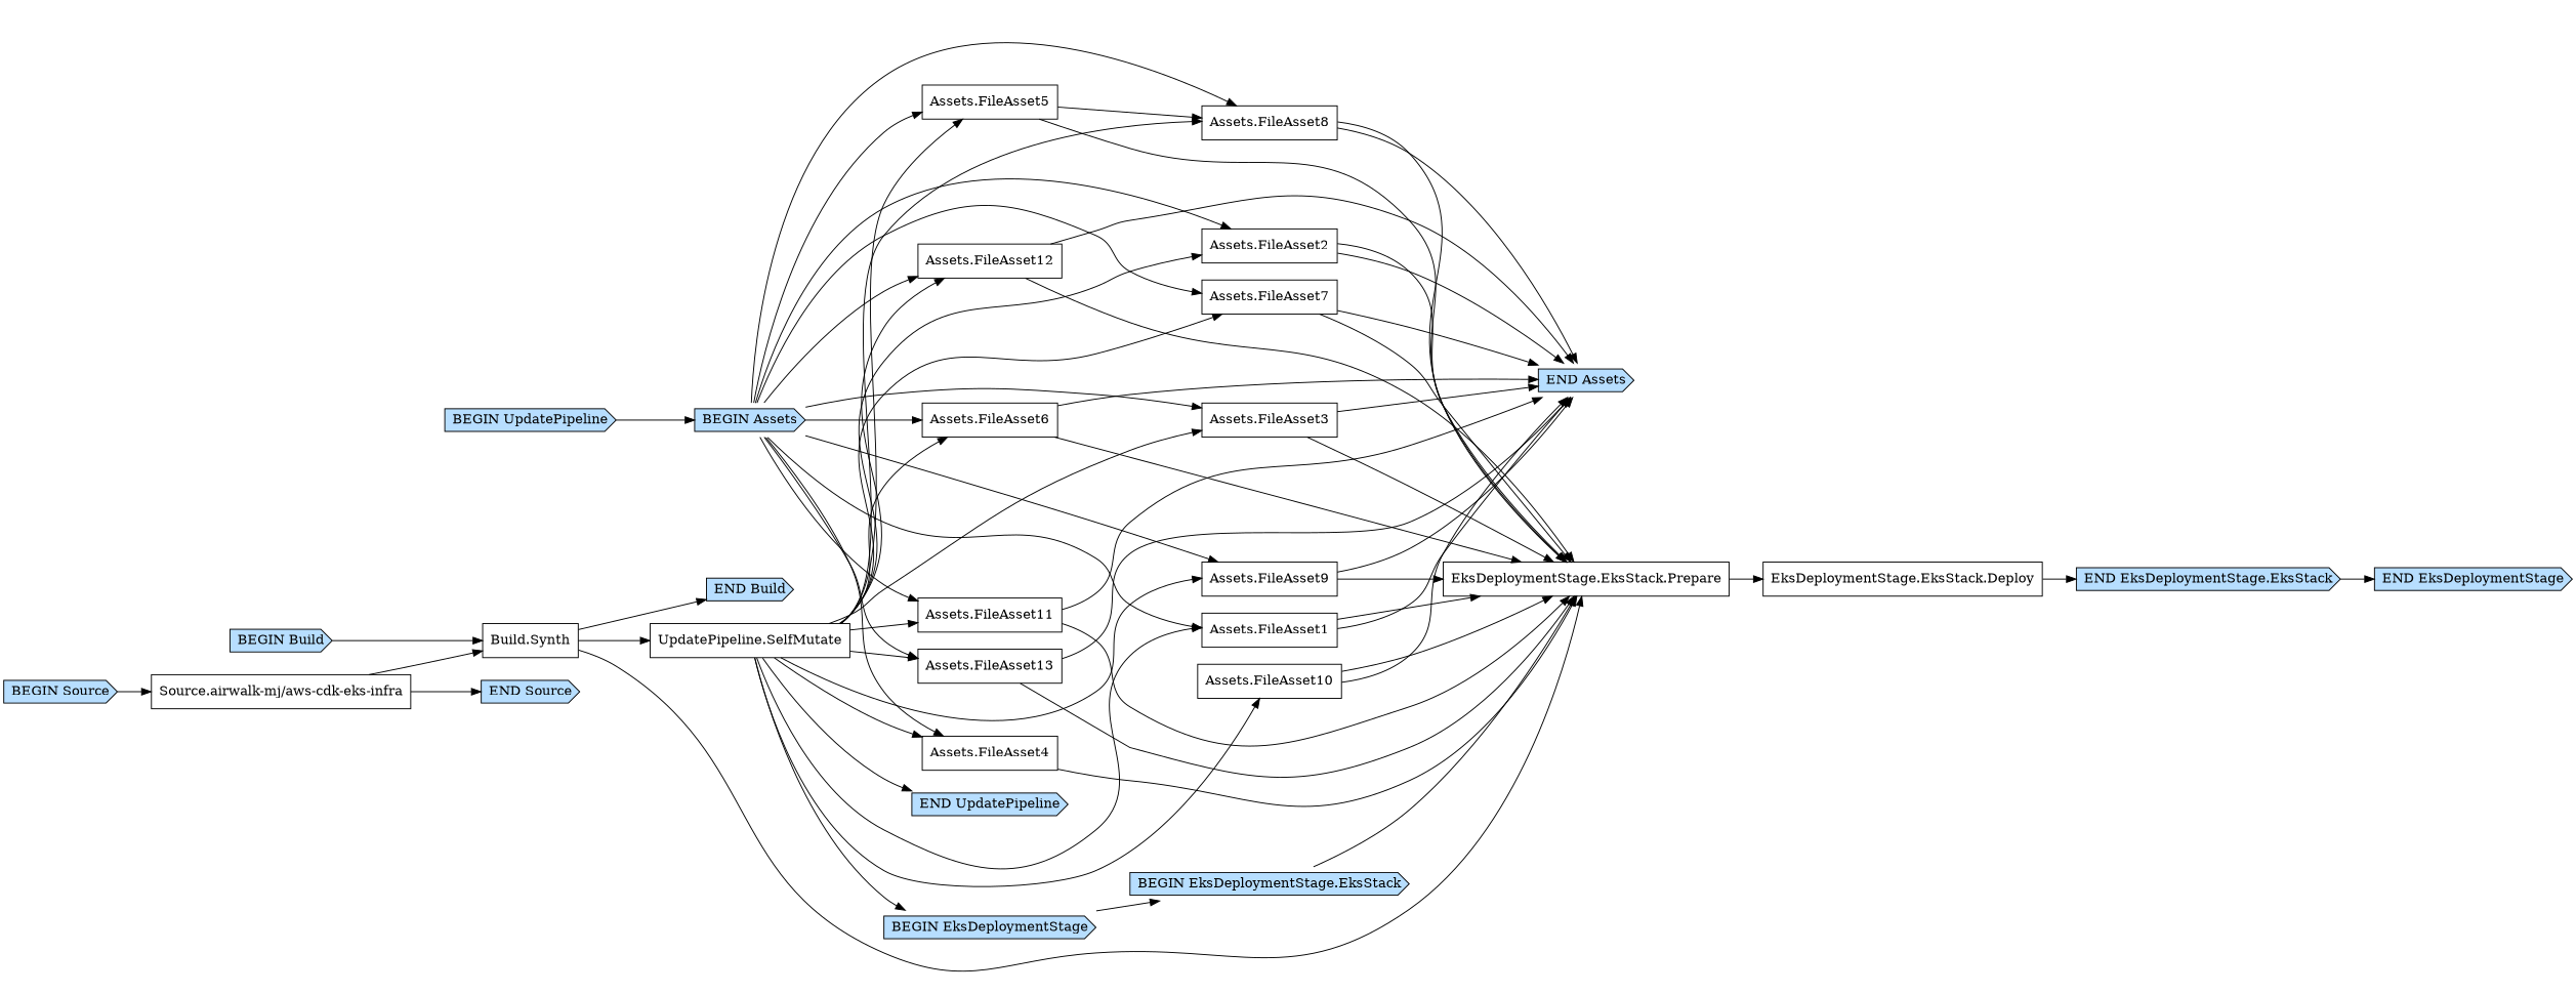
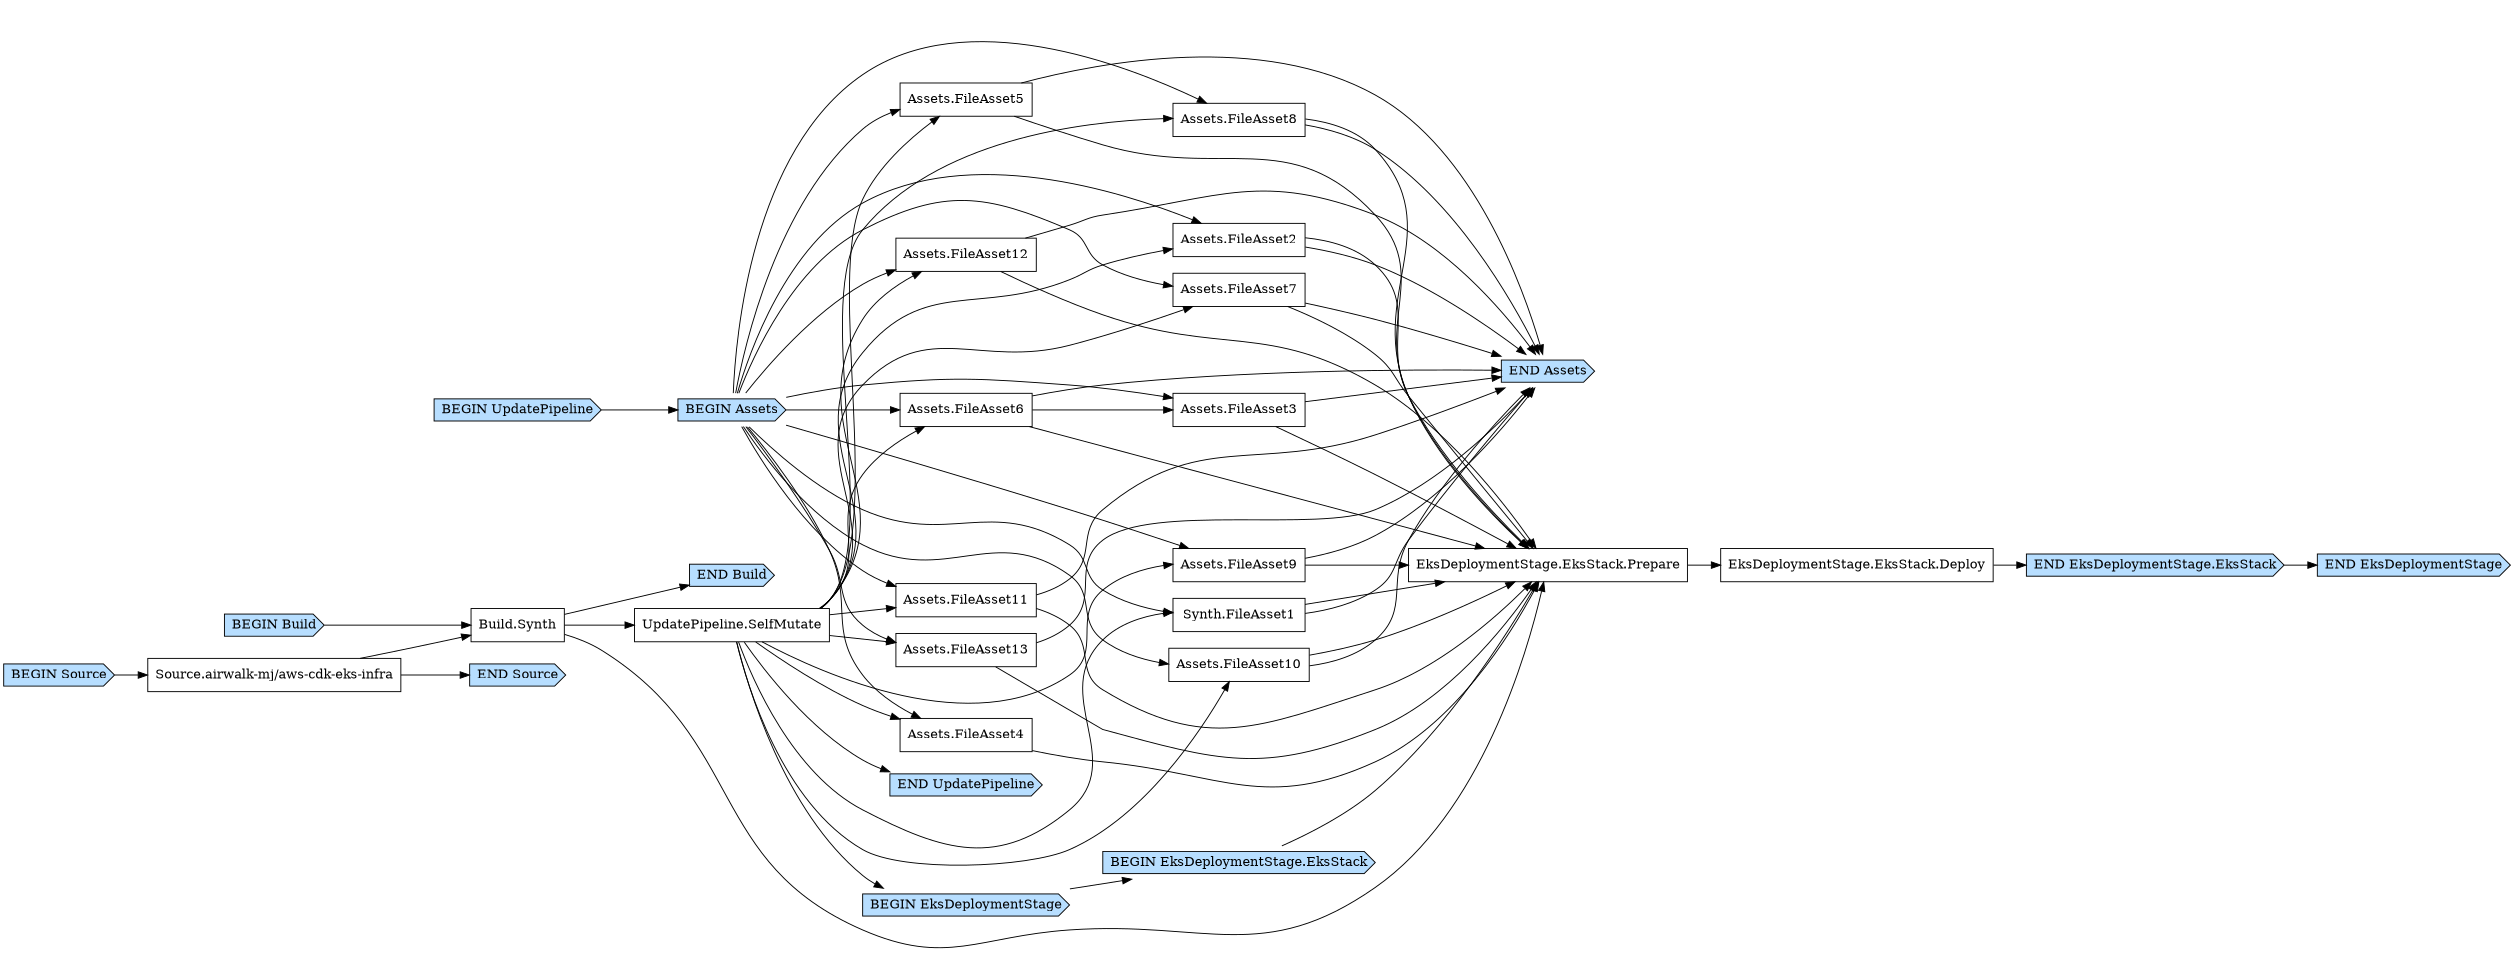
  digraph {
    rankdir=LR
    node [shape=box]
    "BEGIN Build" [fillcolor="#b7deff" shape=cds style=filled]
    "Build.Synth"
    "END Build" [fillcolor="#b7deff" shape=cds style=filled]
    "UpdatePipeline.SelfMutate"
    "EksDeploymentStage.EksStack.Prepare"
    "END UpdatePipeline" [fillcolor="#b7deff" shape=cds style=filled]
-   "Assets.FileAsset1"
+   "Assets.FileAsset1" [label="Synth.FileAsset1"]
    "Assets.FileAsset2"
    "Assets.FileAsset3"
    "Assets.FileAsset4"
    "Assets.FileAsset5"
    "Assets.FileAsset6"
    "Assets.FileAsset7"
    "Assets.FileAsset8"
    "Assets.FileAsset9"
    "Assets.FileAsset10"
    "Assets.FileAsset11"
    "Assets.FileAsset12"
    "Assets.FileAsset13"
    "BEGIN EksDeploymentStage" [fillcolor="#b7deff" shape=cds style=filled]
    "EksDeploymentStage.EksStack.Deploy"
    "Source.airwalk-mj/aws-cdk-eks-infra"
    "END Source" [fillcolor="#b7deff" shape=cds style=filled]
    "BEGIN UpdatePipeline" [fillcolor="#b7deff" shape=cds style=filled]
    "BEGIN Assets" [fillcolor="#b7deff" shape=cds style=filled]
    "END Assets" [fillcolor="#b7deff" shape=cds style=filled]
    "BEGIN EksDeploymentStage.EksStack" [fillcolor="#b7deff" shape=cds style=filled]
    "END EksDeploymentStage" [fillcolor="#b7deff" shape=cds style=filled]
    "END EksDeploymentStage.EksStack" [fillcolor="#b7deff" shape=cds style=filled]
    "BEGIN Source" [fillcolor="#b7deff" shape=cds style=filled]
    "BEGIN Build" -> "Build.Synth"
    "Build.Synth" -> "END Build"
    "Build.Synth" -> "UpdatePipeline.SelfMutate"
    "Build.Synth" -> "EksDeploymentStage.EksStack.Prepare"
    "UpdatePipeline.SelfMutate" -> "END UpdatePipeline"
    "UpdatePipeline.SelfMutate" -> "Assets.FileAsset1"
    "UpdatePipeline.SelfMutate" -> "Assets.FileAsset2"
-   "UpdatePipeline.SelfMutate" -> "Assets.FileAsset3"
+   "Assets.FileAsset6" -> "Assets.FileAsset3"
    "UpdatePipeline.SelfMutate" -> "Assets.FileAsset4"
    "UpdatePipeline.SelfMutate" -> "Assets.FileAsset5"
    "UpdatePipeline.SelfMutate" -> "Assets.FileAsset6"
    "UpdatePipeline.SelfMutate" -> "Assets.FileAsset7"
    "UpdatePipeline.SelfMutate" -> "Assets.FileAsset8"
    "UpdatePipeline.SelfMutate" -> "Assets.FileAsset9"
    "UpdatePipeline.SelfMutate" -> "Assets.FileAsset10"
    "UpdatePipeline.SelfMutate" -> "Assets.FileAsset11"
    "UpdatePipeline.SelfMutate" -> "Assets.FileAsset12"
    "UpdatePipeline.SelfMutate" -> "Assets.FileAsset13"
    "UpdatePipeline.SelfMutate" -> "BEGIN EksDeploymentStage"
    "EksDeploymentStage.EksStack.Prepare" -> "EksDeploymentStage.EksStack.Deploy"
    "Assets.FileAsset1" -> "EksDeploymentStage.EksStack.Prepare"
    "Assets.FileAsset1" -> "END Assets"
    "Assets.FileAsset2" -> "EksDeploymentStage.EksStack.Prepare"
    "Assets.FileAsset2" -> "END Assets"
    "Assets.FileAsset3" -> "EksDeploymentStage.EksStack.Prepare"
    "Assets.FileAsset3" -> "END Assets"
    "Assets.FileAsset4" -> "EksDeploymentStage.EksStack.Prepare"
    "Assets.FileAsset5" -> "EksDeploymentStage.EksStack.Prepare"
-   "Assets.FileAsset5" -> "Assets.FileAsset8"
+   "Assets.FileAsset5" -> "END Assets"
    "Assets.FileAsset6" -> "EksDeploymentStage.EksStack.Prepare"
    "Assets.FileAsset6" -> "END Assets"
    "Assets.FileAsset7" -> "EksDeploymentStage.EksStack.Prepare"
    "Assets.FileAsset7" -> "END Assets"
    "Assets.FileAsset8" -> "EksDeploymentStage.EksStack.Prepare"
    "Assets.FileAsset8" -> "END Assets"
    "Assets.FileAsset9" -> "EksDeploymentStage.EksStack.Prepare"
    "Assets.FileAsset9" -> "END Assets"
    "Assets.FileAsset10" -> "EksDeploymentStage.EksStack.Prepare"
    "Assets.FileAsset10" -> "END Assets"
    "Assets.FileAsset11" -> "EksDeploymentStage.EksStack.Prepare"
    "Assets.FileAsset11" -> "END Assets"
    "Assets.FileAsset12" -> "EksDeploymentStage.EksStack.Prepare"
    "Assets.FileAsset12" -> "END Assets"
    "Assets.FileAsset13" -> "EksDeploymentStage.EksStack.Prepare"
    "Assets.FileAsset13" -> "END Assets"
    "BEGIN EksDeploymentStage" -> "BEGIN EksDeploymentStage.EksStack"
    "EksDeploymentStage.EksStack.Deploy" -> "END EksDeploymentStage.EksStack"
    "Source.airwalk-mj/aws-cdk-eks-infra" -> "Build.Synth"
    "Source.airwalk-mj/aws-cdk-eks-infra" -> "END Source"
    "BEGIN UpdatePipeline" -> "BEGIN Assets"
    "BEGIN Assets" -> "Assets.FileAsset1"
    "BEGIN Assets" -> "Assets.FileAsset2"
    "BEGIN Assets" -> "Assets.FileAsset3"
    "BEGIN Assets" -> "Assets.FileAsset4"
    "BEGIN Assets" -> "Assets.FileAsset5"
    "BEGIN Assets" -> "Assets.FileAsset6"
    "BEGIN Assets" -> "Assets.FileAsset7"
    "BEGIN Assets" -> "Assets.FileAsset8"
    "BEGIN Assets" -> "Assets.FileAsset9"
+   "BEGIN Assets" -> "Assets.FileAsset10"
    "BEGIN Assets" -> "Assets.FileAsset11"
    "BEGIN Assets" -> "Assets.FileAsset12"
    "BEGIN Assets" -> "Assets.FileAsset13"
    "BEGIN EksDeploymentStage.EksStack" -> "EksDeploymentStage.EksStack.Prepare"
    "END EksDeploymentStage.EksStack" -> "END EksDeploymentStage"
    "BEGIN Source" -> "Source.airwalk-mj/aws-cdk-eks-infra"
  }
